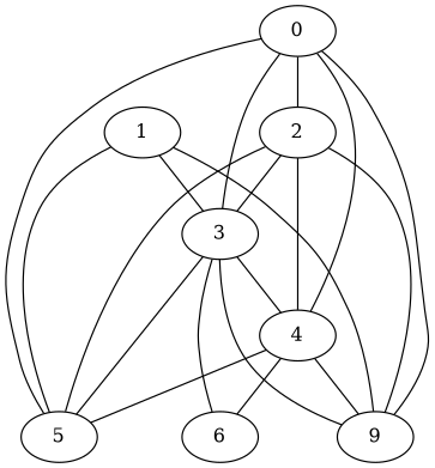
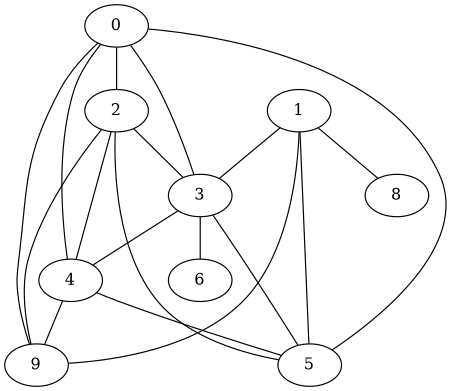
  graph {
    0 [Label="0 (Infinity)"]
    2 [Label="2 (Infinity)"]
    3 [Label="3 (Infinity)"]
    4 [Label="4 (Infinity)"]
    5 [Label="5 (Infinity)"]
    9 [Label="9 (Infinity)"]
    1 [Label="1 (Infinity)"]
+   8 [Label="8 (Infinity)"]
    6 [Label="6 (Infinity)"]
    0 -- 2
    0 -- 3
    0 -- 4
    0 -- 5
    0 -- 9
    2 -- 3
    2 -- 4
    2 -- 5
    2 -- 9
    3 -- 4
    3 -- 5
-   3 -- 9
    3 -- 6
    4 -- 5
    4 -- 9
-   4 -- 6
    1 -- 3
    1 -- 5
    1 -- 9
+   1 -- 8
  }
